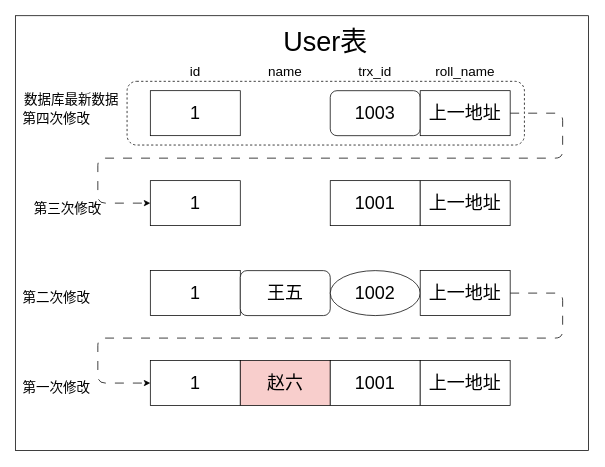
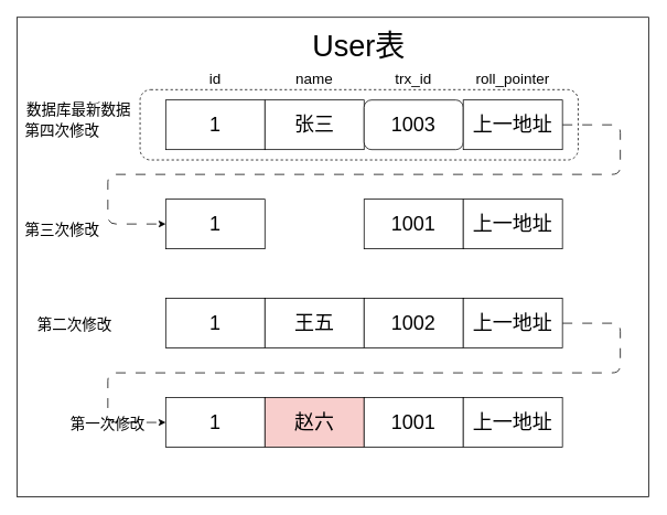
  <mxCell id="0" />
  <mxCell id="1" parent="0" />
  <mxCell id="2" value="" style="rounded=0;whiteSpace=wrap;html=1;" parent="1" vertex="1"><mxGeometry y="20" width="764.5" height="580" as="geometry" x="20" /></mxCell>
  <mxCell id="3" value="" style="rounded=1;whiteSpace=wrap;html=1;fontSize=18;dashed=1;" parent="1" vertex="1"><mxGeometry x="169" y="107.5" width="530" height="85" as="geometry" /></mxCell>
  <mxCell id="4" value="&lt;font style=&quot;font-size: 24px;&quot;&gt;1&lt;/font&gt;" style="rounded=0;whiteSpace=wrap;html=1;" parent="1" vertex="1"><mxGeometry x="200" y="120" width="120" height="60" as="geometry" /></mxCell>
+ <mxCell id="5" value="&lt;span style=&quot;font-size: 24px;&quot;&gt;张三&lt;/span&gt;" style="rounded=0;whiteSpace=wrap;html=1;" parent="1" vertex="1"><mxGeometry x="320" y="120" width="120" height="60" as="geometry" /></mxCell>
  <mxCell id="6" value="&lt;span style=&quot;font-size: 24px;&quot;&gt;1003&lt;/span&gt;" style="whiteSpace=wrap;html=1;rounded=1;" parent="1" vertex="1"><mxGeometry x="440" y="120" width="120" height="60" as="geometry" /></mxCell>
  <mxCell id="7" style="edgeStyle=none;html=1;exitX=1;exitY=0.5;exitDx=0;exitDy=0;entryX=0;entryY=0.5;entryDx=0;entryDy=0;fontSize=18;dashed=1;dashPattern=12 12;" parent="1" source="8" target="9" edge="1"><mxGeometry relative="1" as="geometry"><Array as="points"><mxPoint x="750" y="150" /><mxPoint x="750" y="210" /><mxPoint x="130" y="210" /><mxPoint x="130" y="270" /></Array></mxGeometry></mxCell>
  <mxCell id="8" value="&lt;span style=&quot;font-size: 24px;&quot;&gt;上一地址&lt;/span&gt;" style="rounded=0;whiteSpace=wrap;html=1;" parent="1" vertex="1"><mxGeometry x="560" y="120" width="120" height="60" as="geometry" /></mxCell>
  <mxCell id="9" value="&lt;span style=&quot;font-size: 24px;&quot;&gt;1&lt;/span&gt;" style="rounded=0;whiteSpace=wrap;html=1;" parent="1" vertex="1"><mxGeometry x="200" y="240" width="120" height="60" as="geometry" /></mxCell>
  <mxCell id="10" value="&lt;span style=&quot;font-size: 24px;&quot;&gt;1001&lt;/span&gt;" style="rounded=0;whiteSpace=wrap;html=1;" parent="1" vertex="1"><mxGeometry x="440" y="240" width="120" height="60" as="geometry" /></mxCell>
  <mxCell id="11" value="&lt;span style=&quot;font-size: 24px;&quot;&gt;上一地址&lt;/span&gt;" style="rounded=0;whiteSpace=wrap;html=1;" parent="1" vertex="1"><mxGeometry x="560" y="240" width="120" height="60" as="geometry" /></mxCell>
  <mxCell id="12" value="&lt;span style=&quot;font-size: 24px;&quot;&gt;1&lt;/span&gt;" style="rounded=0;whiteSpace=wrap;html=1;" parent="1" vertex="1"><mxGeometry x="200" y="360" width="120" height="60" as="geometry" /></mxCell>
- <mxCell id="13" value="&lt;span style=&quot;font-size: 24px;&quot;&gt;王五&lt;/span&gt;" style="whiteSpace=wrap;html=1;rounded=1;" parent="1" vertex="1"><mxGeometry x="320" y="360" width="120" height="60" as="geometry" /></mxCell>
- <mxCell id="14" value="&lt;span style=&quot;font-size: 24px;&quot;&gt;1002&lt;/span&gt;" style="ellipse;whiteSpace=wrap;html=1;" parent="1" vertex="1"><mxGeometry x="440" y="360" width="120" height="60" as="geometry" /></mxCell>
+ <mxCell id="13" value="&lt;span style=&quot;font-size: 24px;&quot;&gt;王五&lt;/span&gt;" style="rounded=0;whiteSpace=wrap;html=1;" parent="1" vertex="1"><mxGeometry x="320" y="360" width="120" height="60" as="geometry" /></mxCell>
+ <mxCell id="14" value="&lt;span style=&quot;font-size: 24px;&quot;&gt;1002&lt;/span&gt;" style="rounded=0;whiteSpace=wrap;html=1;" parent="1" vertex="1"><mxGeometry x="440" y="360" width="120" height="60" as="geometry" /></mxCell>
  <mxCell id="15" style="edgeStyle=none;html=1;exitX=1;exitY=0.5;exitDx=0;exitDy=0;entryX=0;entryY=0.5;entryDx=0;entryDy=0;dashed=1;dashPattern=12 12;fontSize=18;" parent="1" source="16" target="17" edge="1"><mxGeometry relative="1" as="geometry"><Array as="points"><mxPoint x="750" y="390" /><mxPoint x="750" y="450" /><mxPoint x="130" y="450" /><mxPoint x="130" y="510" /></Array></mxGeometry></mxCell>
  <mxCell id="16" value="&lt;span style=&quot;font-size: 24px;&quot;&gt;上一地址&lt;/span&gt;" style="rounded=0;whiteSpace=wrap;html=1;" parent="1" vertex="1"><mxGeometry x="560" y="360" width="120" height="60" as="geometry" /></mxCell>
  <mxCell id="17" value="&lt;span style=&quot;font-size: 24px;&quot;&gt;1&lt;/span&gt;" style="rounded=0;whiteSpace=wrap;html=1;" parent="1" vertex="1"><mxGeometry x="200" y="480" width="120" height="60" as="geometry" /></mxCell>
  <mxCell id="18" value="&lt;span style=&quot;font-size: 24px;&quot;&gt;赵六&lt;/span&gt;" style="rounded=0;whiteSpace=wrap;html=1;fillColor=#f8cecc;" parent="1" vertex="1"><mxGeometry x="320" y="480" width="120" height="60" as="geometry" /></mxCell>
  <mxCell id="19" value="&lt;span style=&quot;font-size: 24px;&quot;&gt;1001&lt;/span&gt;" style="rounded=0;whiteSpace=wrap;html=1;" parent="1" vertex="1"><mxGeometry x="440" y="480" width="120" height="60" as="geometry" /></mxCell>
  <mxCell id="20" value="&lt;span style=&quot;font-size: 24px;&quot;&gt;上一地址&lt;/span&gt;" style="rounded=0;whiteSpace=wrap;html=1;" parent="1" vertex="1"><mxGeometry x="560" y="480" width="120" height="60" as="geometry" /></mxCell>
  <mxCell id="21" value="&lt;font style=&quot;font-size: 18px;&quot;&gt;id&lt;/font&gt;" style="text;html=1;strokeColor=none;fillColor=none;align=center;verticalAlign=middle;whiteSpace=wrap;rounded=0;" parent="1" vertex="1"><mxGeometry x="230" y="80" width="60" height="30" as="geometry" /></mxCell>
  <mxCell id="22" value="&lt;font style=&quot;font-size: 18px;&quot;&gt;name&lt;br&gt;&lt;/font&gt;" style="text;html=1;strokeColor=none;fillColor=none;align=center;verticalAlign=middle;whiteSpace=wrap;rounded=0;" parent="1" vertex="1"><mxGeometry x="350" y="80" width="60" height="30" as="geometry" /></mxCell>
  <mxCell id="23" value="&lt;font style=&quot;font-size: 18px;&quot;&gt;trx_id&lt;br&gt;&lt;/font&gt;" style="text;html=1;strokeColor=none;fillColor=none;align=center;verticalAlign=middle;whiteSpace=wrap;rounded=0;" parent="1" vertex="1"><mxGeometry x="470" y="80" width="60" height="30" as="geometry" /></mxCell>
- <mxCell id="24" value="&lt;font style=&quot;font-size: 18px;&quot;&gt;roll_name&lt;br&gt;&lt;/font&gt;" style="text;html=1;strokeColor=none;fillColor=none;align=center;verticalAlign=middle;whiteSpace=wrap;rounded=0;" parent="1" vertex="1"><mxGeometry x="570" y="80" width="100" height="30" as="geometry" /></mxCell>
+ <mxCell id="24" value="&lt;font style=&quot;font-size: 18px;&quot;&gt;roll_pointer&lt;br&gt;&lt;/font&gt;" style="text;html=1;strokeColor=none;fillColor=none;align=center;verticalAlign=middle;whiteSpace=wrap;rounded=0;" parent="1" vertex="1"><mxGeometry x="570" y="80" width="100" height="30" as="geometry" /></mxCell>
  <mxCell id="25" value="&lt;font style=&quot;font-size: 36px;&quot;&gt;User表&lt;/font&gt;" style="text;html=1;strokeColor=none;fillColor=none;align=center;verticalAlign=middle;whiteSpace=wrap;rounded=0;fontSize=18;" parent="1" vertex="1"><mxGeometry x="361" y="40" width="146" height="30" as="geometry" /></mxCell>
- <mxCell id="26" value="&lt;font style=&quot;font-size: 18px;&quot;&gt;第一次修改&lt;/font&gt;" style="text;html=1;strokeColor=none;fillColor=none;align=center;verticalAlign=middle;whiteSpace=wrap;rounded=0;fontSize=36;" parent="1" vertex="1"><mxGeometry y="495" width="110" height="30" as="geometry" x="20" /></mxCell>
- <mxCell id="27" value="&lt;font style=&quot;font-size: 18px;&quot;&gt;第二次修改&lt;/font&gt;" style="text;html=1;strokeColor=none;fillColor=none;align=center;verticalAlign=middle;whiteSpace=wrap;rounded=0;fontSize=36;" parent="1" vertex="1"><mxGeometry y="375" width="110" height="30" as="geometry" x="20" /></mxCell>
- <mxCell id="28" value="&lt;font style=&quot;font-size: 18px;&quot;&gt;第三次修改&lt;/font&gt;" style="text;html=1;strokeColor=none;fillColor=none;align=center;verticalAlign=middle;whiteSpace=wrap;rounded=0;fontSize=36;" parent="1" vertex="1"><mxGeometry x="35" y="255" width="110" height="30" as="geometry" /></mxCell>
+ <mxCell id="26" value="&lt;font style=&quot;font-size: 18px;&quot;&gt;第一次修改&lt;/font&gt;" style="text;html=1;strokeColor=none;fillColor=none;align=center;verticalAlign=middle;whiteSpace=wrap;rounded=0;fontSize=36;" parent="1" vertex="1"><mxGeometry x="75" y="490" width="110" height="30" as="geometry" /></mxCell>
+ <mxCell id="27" value="&lt;font style=&quot;font-size: 18px;&quot;&gt;第二次修改&lt;/font&gt;" style="text;html=1;strokeColor=none;fillColor=none;align=center;verticalAlign=middle;whiteSpace=wrap;rounded=0;fontSize=36;" parent="1" vertex="1"><mxGeometry x="35" y="370" width="110" height="30" as="geometry" /></mxCell>
+ <mxCell id="28" value="&lt;font style=&quot;font-size: 18px;&quot;&gt;第三次修改&lt;/font&gt;" style="text;html=1;strokeColor=none;fillColor=none;align=center;verticalAlign=middle;whiteSpace=wrap;rounded=0;fontSize=36;" parent="1" vertex="1"><mxGeometry y="255" width="110" height="30" as="geometry" x="20" /></mxCell>
  <mxCell id="29" value="&lt;font style=&quot;font-size: 18px;&quot;&gt;第四次修改&lt;/font&gt;" style="text;html=1;strokeColor=none;fillColor=none;align=center;verticalAlign=middle;whiteSpace=wrap;rounded=0;fontSize=36;" parent="1" vertex="1"><mxGeometry y="135" width="110" height="30" as="geometry" x="20" /></mxCell>
  <mxCell id="30" value="&lt;span style=&quot;font-size: 18px;&quot;&gt;数据库最新数据&lt;/span&gt;" style="text;html=1;strokeColor=none;fillColor=none;align=center;verticalAlign=middle;whiteSpace=wrap;rounded=0;fontSize=36;" parent="1" vertex="1"><mxGeometry y="110" width="150" height="30" as="geometry" x="20" /></mxCell>
